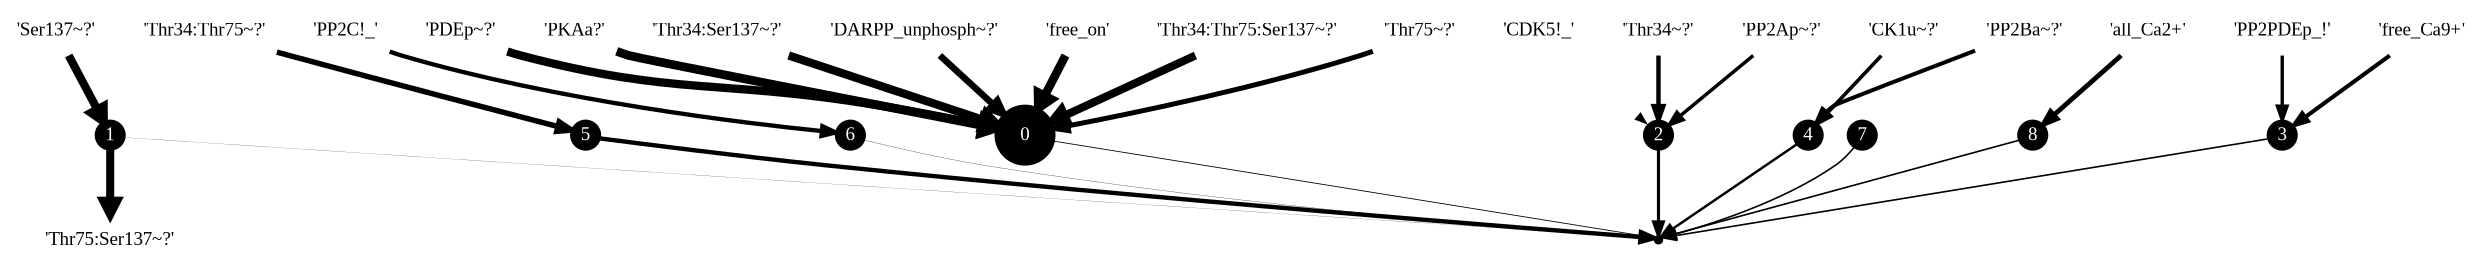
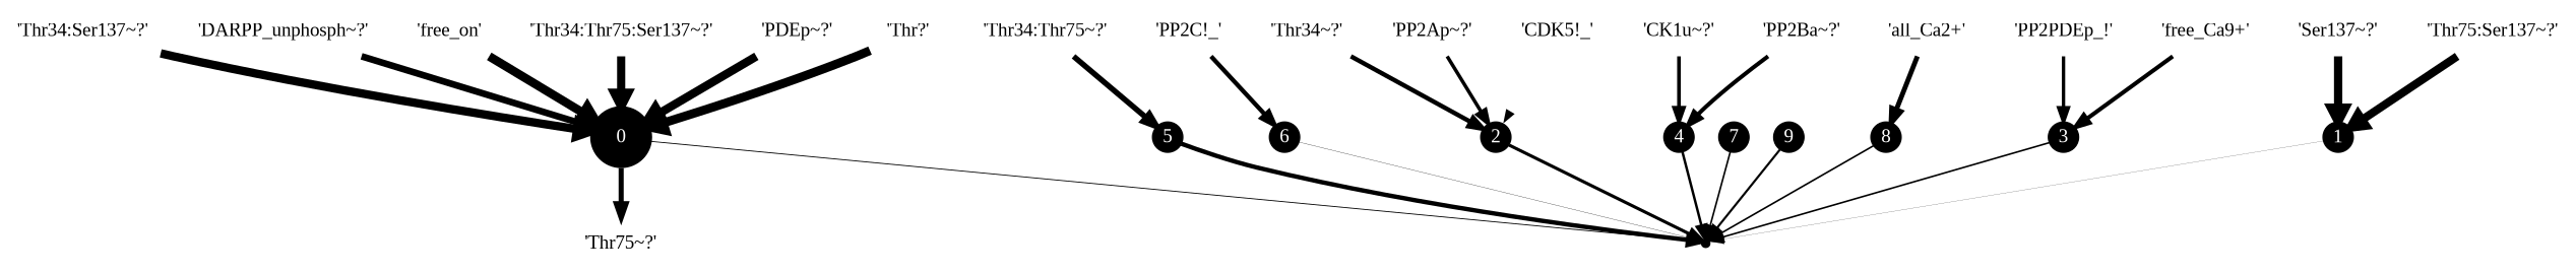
  strict digraph {
    fontname="Liberation Serif"
    node [fontcolor=black fontname="Liberation Serif" shape=none]
    edge [fontname="Liberation Serif" penwidth=1.17]
    n1 [fillcolor=black fontcolor=white height=0.04 label=3 margin="0,0" shape=circle style=filled]
    n2_0 [height=0.08 shape=point fontcolor=""]
    n3 [label="'Ser137~?'"]
    n4 [fillcolor=black fontcolor=white height=0.11 label=1 margin="0,0" shape=circle style=filled]
    n5 [label="'PP2PDEp_!'"]
    n6 [label="'Thr34:Thr75~?'"]
    n7 [fillcolor=black fontcolor=white height=0.00 label=5 margin="0,0" shape=circle style=filled]
    n8 [fillcolor=black fontcolor=white height=0.00 label=6 margin="0,0" shape=circle style=filled]
    n9 [label="'PDEp~?'"]
    n10 [fillcolor=black fontcolor=white height=0.60 label=0 margin="0,0" shape=circle style=filled]
-   n11 [label="'PKAa?'"]
+   n11 [label="'Thr?'"]
    n12 [fillcolor=black fontcolor=white height=0.04 label=2 margin="0,0" shape=circle style=filled]
    n13 [label="'Thr75:Ser137~?'"]
    n14 [label="'Thr34:Ser137~?'"]
    n15 [label="'DARPP_unphosph~?'"]
    n16 [label="'CDK5!_'"]
    n17 [label="'free_on'"]
    n18 [label="'Thr34:Thr75:Ser137~?'"]
    n19 [fillcolor=black fontcolor=white height=0.00 label=4 margin="0,0" shape=circle style=filled]
    n20 [label="'Thr75~?'"]
    n21 [label="'CK1u~?'"]
    n22 [fillcolor=black fontcolor=white height=0.00 label=7 margin="0,0" shape=circle style=filled]
+   n23 [fillcolor=black fontcolor=white height=-0.03 label=9 margin="0,0" shape=circle style=filled]
    n24 [label="'PP2C!_'"]
    n25 [label="'free_Ca9+'"]
    n26 [label="'Thr34~?'"]
    n27 [label="'PP2Ap~?'"]
    n28 [fillcolor=black fontcolor=white height=-0.00 label=8 margin="0,0" shape=circle style=filled]
    n29 [label="'PP2Ba~?'"]
    n30 [label="'all_Ca2+'"]
    n1 -> n2_0
    n3 -> n4 [penwidth=5.93]
    n4 -> n2_0 [penwidth=0.12]
    n5 -> n1 [penwidth=2.40]
    n6 -> n7 [penwidth=3.97]
    n7 -> n2_0 [penwidth=3.17]
    n8 -> n2_0 [penwidth=0.20]
    n9 -> n10 [penwidth=5.99]
    n10 -> n2_0 [penwidth=0.61]
    n11 -> n10 [penwidth=6.30]
    n12 -> n2_0 [penwidth=2.25]
-   n4 -> n13 [penwidth=5.82]
+   n13 -> n4 [penwidth=5.82]
    n14 -> n10 [penwidth=5.98]
    n15 -> n10 [penwidth=4.76]
    n16 -> n12 [penwidth=0.01]
    n17 -> n10 [penwidth=6.18]
    n18 -> n10 [penwidth=5.80]
    n19 -> n2_0 [penwidth=1.79]
-   n20 -> n10 [penwidth=3.61]
+   n10 -> n20 [penwidth=3.61]
    n21 -> n19 [penwidth=2.60]
    n22 -> n2_0
+   n23 -> n2_0 [penwidth=1.55]
    n24 -> n8 [penwidth=3.13]
    n25 -> n1 [penwidth=2.95]
    n26 -> n12 [penwidth=3.20]
    n27 -> n12 [penwidth=2.51]
    n28 -> n2_0 [penwidth=1.18]
    n29 -> n19 [penwidth=2.92]
    n30 -> n28 [penwidth=3.49]
  }
